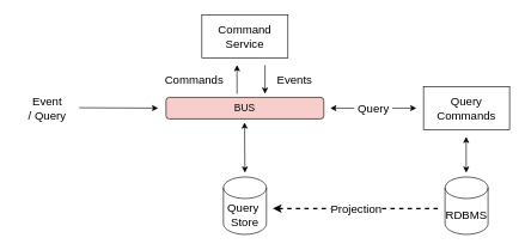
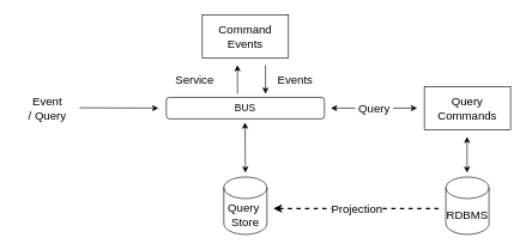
  <mxCell id="0" />
  <mxCell id="1" parent="0" />
  <mxCell id="2" value="Event&lt;br style=&quot;font-size: 16px;&quot;&gt;/ Query" style="text;html=1;resizable=0;autosize=1;align=center;verticalAlign=middle;points=[];fillColor=none;strokeColor=none;rounded=0;fontSize=16;" vertex="1" parent="1"><mxGeometry x="20" y="130" width="90" height="40" as="geometry" /></mxCell>
  <mxCell id="3" value="" style="endArrow=classic;html=1;" edge="1" parent="1"><mxGeometry width="50" height="50" relative="1" as="geometry"><mxPoint x="110" y="149.5" as="sourcePoint" /><mxPoint x="220" y="150" as="targetPoint" /></mxGeometry></mxCell>
- <mxCell id="4" value="BUS" style="rounded=1;whiteSpace=wrap;html=1;fontSize=14;fillColor=#f8cecc;" vertex="1" parent="1"><mxGeometry x="231" y="135" width="220" height="30" as="geometry" /></mxCell>
+ <mxCell id="4" value="BUS" style="rounded=1;whiteSpace=wrap;html=1;fontSize=14;" vertex="1" parent="1"><mxGeometry x="231" y="135" width="220" height="30" as="geometry" /></mxCell>
  <mxCell id="5" value="Events" style="text;html=1;resizable=0;autosize=1;align=center;verticalAlign=middle;points=[];fillColor=none;strokeColor=none;rounded=0;glass=1;fontSize=16;" vertex="1" parent="1"><mxGeometry x="380" y="100" width="60" height="20" as="geometry" /></mxCell>
- <mxCell id="6" value="Commands" style="text;html=1;resizable=0;autosize=1;align=center;verticalAlign=middle;points=[];fillColor=none;strokeColor=none;rounded=0;glass=1;fontSize=16;" vertex="1" parent="1"><mxGeometry x="220" y="100" width="100" height="20" as="geometry" /></mxCell>
+ <mxCell id="6" value="Service" style="text;html=1;resizable=0;autosize=1;align=center;verticalAlign=middle;points=[];fillColor=none;strokeColor=none;rounded=0;glass=1;fontSize=16;" vertex="1" parent="1"><mxGeometry x="220" y="100" width="100" height="20" as="geometry" /></mxCell>
  <mxCell id="7" value="" style="endArrow=classic;html=1;fontSize=16;" edge="1" parent="1"><mxGeometry width="50" height="50" relative="1" as="geometry"><mxPoint x="330" y="130" as="sourcePoint" /><mxPoint x="330" y="90" as="targetPoint" /></mxGeometry></mxCell>
  <mxCell id="8" value="" style="endArrow=classic;html=1;fontSize=16;" edge="1" parent="1"><mxGeometry width="50" height="50" relative="1" as="geometry"><mxPoint x="369" y="90" as="sourcePoint" /><mxPoint x="369" y="130" as="targetPoint" /></mxGeometry></mxCell>
  <mxCell id="9" value="Query&amp;nbsp;&lt;br&gt;Store" style="shape=cylinder3;whiteSpace=wrap;html=1;boundedLbl=1;backgroundOutline=1;size=15;glass=1;fontSize=16;" vertex="1" parent="1"><mxGeometry x="311" y="246" width="60" height="80" as="geometry" /></mxCell>
  <mxCell id="10" value="" style="endArrow=classic;startArrow=classic;html=1;fontSize=16;" edge="1" parent="1"><mxGeometry width="50" height="50" relative="1" as="geometry"><mxPoint x="341" y="240" as="sourcePoint" /><mxPoint x="340.5" y="170" as="targetPoint" /></mxGeometry></mxCell>
- <mxCell id="11" value="Command Service" style="rounded=0;whiteSpace=wrap;html=1;glass=1;fontSize=16;fillColor=none;" vertex="1" parent="1"><mxGeometry x="281" y="20" width="120" height="60" as="geometry" /></mxCell>
+ <mxCell id="11" value="Command Events" style="rounded=0;whiteSpace=wrap;html=1;glass=1;fontSize=16;fillColor=none;" vertex="1" parent="1"><mxGeometry x="281" y="20" width="120" height="60" as="geometry" /></mxCell>
  <mxCell id="12" value="Query Commands" style="rounded=0;whiteSpace=wrap;html=1;glass=1;fontSize=16;fillColor=none;" vertex="1" parent="1"><mxGeometry x="590" y="120" width="120" height="60" as="geometry" /></mxCell>
  <mxCell id="13" value="RDBMS" style="shape=cylinder3;whiteSpace=wrap;html=1;boundedLbl=1;backgroundOutline=1;size=15;glass=1;fontSize=16;" vertex="1" parent="1"><mxGeometry x="620" y="246" width="60" height="80" as="geometry" /></mxCell>
  <mxCell id="14" value="" style="endArrow=classic;startArrow=classic;html=1;fontSize=16;" edge="1" parent="1"><mxGeometry width="50" height="50" relative="1" as="geometry"><mxPoint x="649.5" y="240" as="sourcePoint" /><mxPoint x="649.5" y="190" as="targetPoint" /></mxGeometry></mxCell>
  <mxCell id="15" value="&amp;nbsp;Query&amp;nbsp;" style="endArrow=classic;startArrow=classic;html=1;fontSize=16;" edge="1" parent="1"><mxGeometry width="50" height="50" relative="1" as="geometry"><mxPoint x="460" y="150" as="sourcePoint" /><mxPoint x="580" y="150" as="targetPoint" /></mxGeometry></mxCell>
  <mxCell id="16" value="Label" style="endArrow=classic;html=1;fontSize=14;dashed=1;strokeWidth=2;" edge="1" parent="1"><mxGeometry relative="1" as="geometry"><mxPoint x="610" y="290" as="sourcePoint" /><mxPoint x="380" y="290" as="targetPoint" /></mxGeometry></mxCell>
  <mxCell id="17" value="Projection" style="edgeLabel;resizable=0;html=1;align=center;verticalAlign=middle;fontSize=16;" connectable="0" vertex="1" parent="16"><mxGeometry relative="1" as="geometry" /></mxCell>
